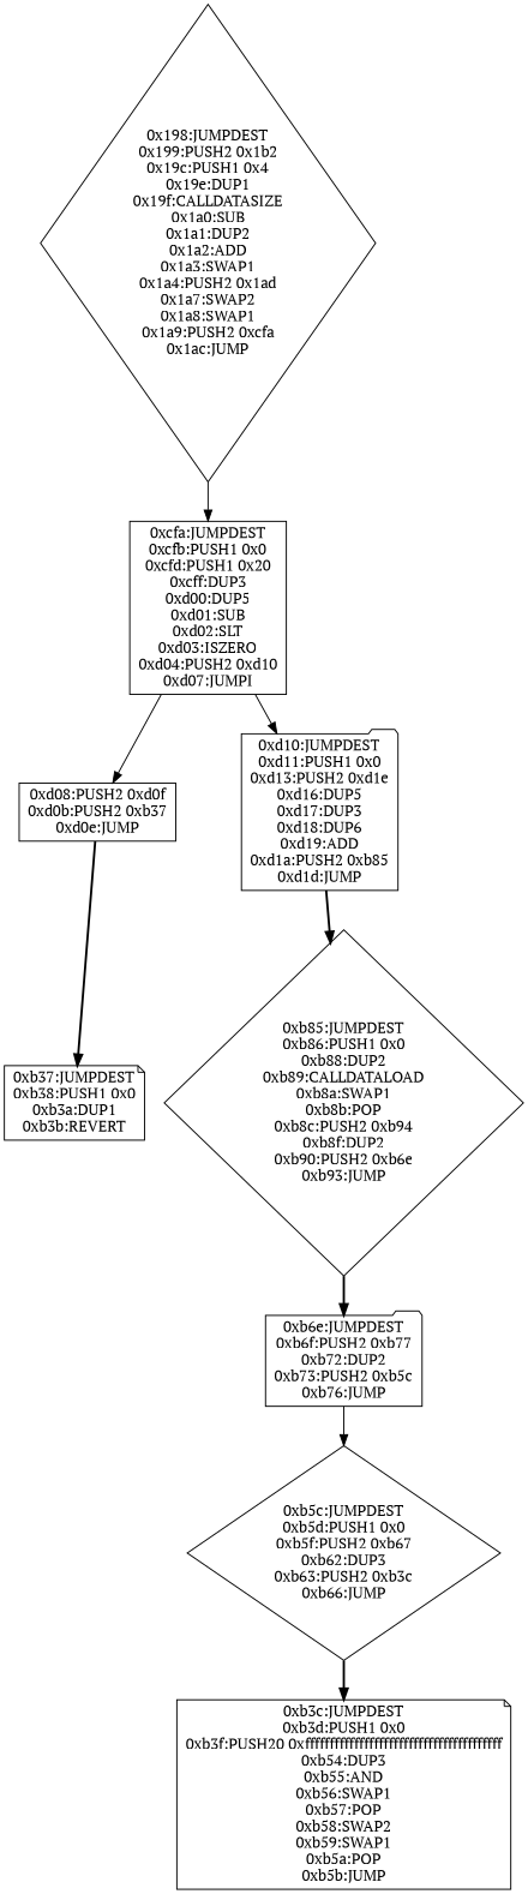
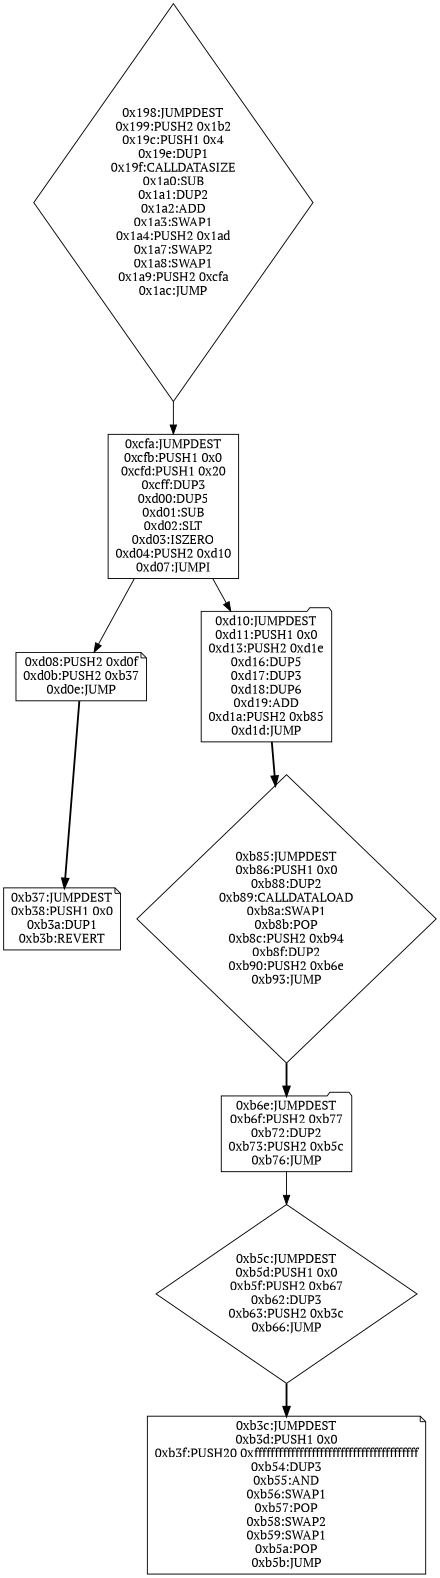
  digraph {
    fontname="PT Serif"
    node [shape=diamond fontname="PT Serif"]
    edge [style=solid fontname="PT Serif"]
    n1 [label="0x198:JUMPDEST\n0x199:PUSH2 0x1b2\n0x19c:PUSH1 0x4\n0x19e:DUP1\n0x19f:CALLDATASIZE\n0x1a0:SUB\n0x1a1:DUP2\n0x1a2:ADD\n0x1a3:SWAP1\n0x1a4:PUSH2 0x1ad\n0x1a7:SWAP2\n0x1a8:SWAP1\n0x1a9:PUSH2 0xcfa\n0x1ac:JUMP"]
    n2 [label="0xcfa:JUMPDEST\n0xcfb:PUSH1 0x0\n0xcfd:PUSH1 0x20\n0xcff:DUP3\n0xd00:DUP5\n0xd01:SUB\n0xd02:SLT\n0xd03:ISZERO\n0xd04:PUSH2 0xd10\n0xd07:JUMPI" shape=box]
-   n3 [label="0xd08:PUSH2 0xd0f\n0xd0b:PUSH2 0xb37\n0xd0e:JUMP" shape=box]
+   n3 [label="0xd08:PUSH2 0xd0f\n0xd0b:PUSH2 0xb37\n0xd0e:JUMP" shape=note]
    n4 [label="0xd10:JUMPDEST\n0xd11:PUSH1 0x0\n0xd13:PUSH2 0xd1e\n0xd16:DUP5\n0xd17:DUP3\n0xd18:DUP6\n0xd19:ADD\n0xd1a:PUSH2 0xb85\n0xd1d:JUMP" shape=folder]
    n5 [label="0xb37:JUMPDEST\n0xb38:PUSH1 0x0\n0xb3a:DUP1\n0xb3b:REVERT" shape=note]
    n6 [label="0xb85:JUMPDEST\n0xb86:PUSH1 0x0\n0xb88:DUP2\n0xb89:CALLDATALOAD\n0xb8a:SWAP1\n0xb8b:POP\n0xb8c:PUSH2 0xb94\n0xb8f:DUP2\n0xb90:PUSH2 0xb6e\n0xb93:JUMP"]
    n7 [label="0xb6e:JUMPDEST\n0xb6f:PUSH2 0xb77\n0xb72:DUP2\n0xb73:PUSH2 0xb5c\n0xb76:JUMP" shape=folder]
    n8 [label="0xb5c:JUMPDEST\n0xb5d:PUSH1 0x0\n0xb5f:PUSH2 0xb67\n0xb62:DUP3\n0xb63:PUSH2 0xb3c\n0xb66:JUMP"]
    n9 [label="0xb3c:JUMPDEST\n0xb3d:PUSH1 0x0\n0xb3f:PUSH20 0xffffffffffffffffffffffffffffffffffffffff\n0xb54:DUP3\n0xb55:AND\n0xb56:SWAP1\n0xb57:POP\n0xb58:SWAP2\n0xb59:SWAP1\n0xb5a:POP\n0xb5b:JUMP" shape=note]
    n1 -> n2
    n2 -> n3
    n2 -> n4
    n3 -> n5 [style=bold]
    n4 -> n6 [style=bold]
    n6 -> n7 [style=bold]
    n7 -> n8
    n8 -> n9 [style=bold]
  }
